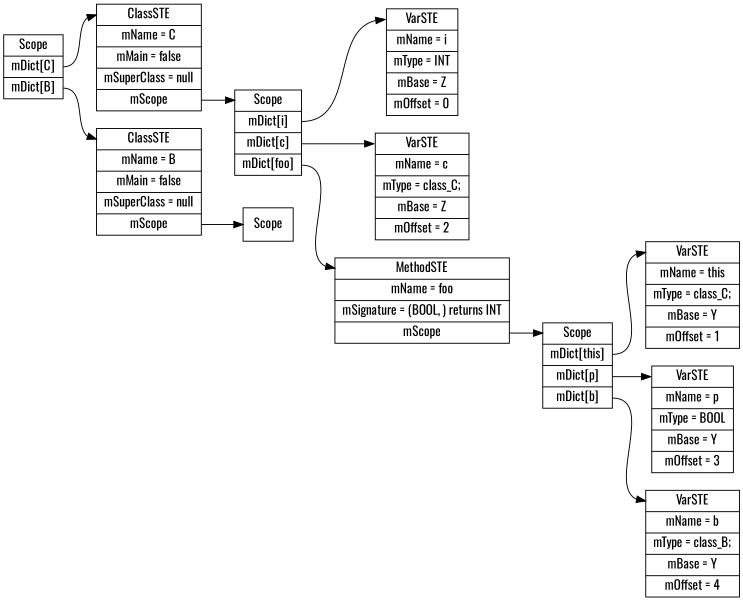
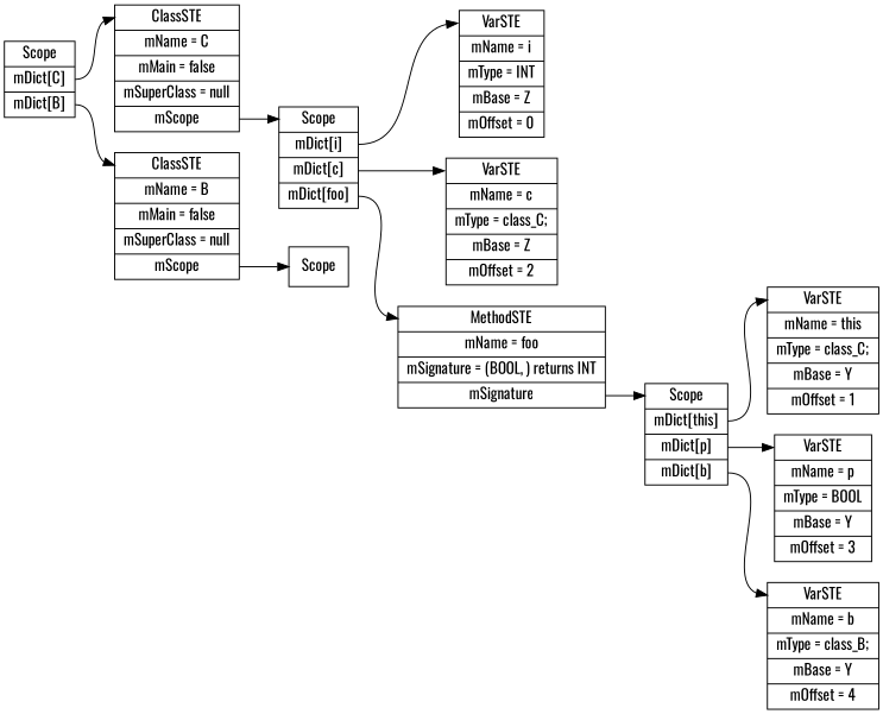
  digraph {
    rankdir=LR
    fontname=Oswald
    node [shape=record fontname=Oswald]
    edge [headport=f0 tailport=f1 fontname=Oswald]
    n1 [label=" <f0> Scope | <f1> mDict\[C\] | <f2> mDict\[B\] "]
    n2 [label=" <f0> ClassSTE | <f1> mName = C| <f2> mMain = false| <f3> mSuperClass = null| <f4> mScope "]
    n3 [label=" <f0> ClassSTE | <f1> mName = B| <f2> mMain = false| <f3> mSuperClass = null| <f4> mScope "]
    n4 [label=" <f0> Scope | <f1> mDict\[i\] | <f2> mDict\[c\] | <f3> mDict\[foo\] "]
    n5 [label=" <f0> VarSTE | <f1> mName = i| <f2> mType = INT| <f3> mBase = Z| <f4> mOffset = 0"]
    n6 [label=" <f0> VarSTE | <f1> mName = c| <f2> mType = class_C;| <f3> mBase = Z| <f4> mOffset = 2"]
-   n7 [label=" <f0> MethodSTE | <f1> mName = foo| <f2> mSignature = (BOOL, ) returns INT| <f3> mScope "]
+   n7 [label=" <f0> MethodSTE | <f1> mName = foo| <f2> mSignature = (BOOL, ) returns INT| <f3> mSignature "]
    n8 [label=" <f0> Scope | <f1> mDict\[this\] | <f2> mDict\[p\] | <f3> mDict\[b\] "]
    n9 [label=" <f0> VarSTE | <f1> mName = this| <f2> mType = class_C;| <f3> mBase = Y| <f4> mOffset = 1"]
    n10 [label=" <f0> VarSTE | <f1> mName = p| <f2> mType = BOOL| <f3> mBase = Y| <f4> mOffset = 3"]
    n11 [label=" <f0> VarSTE | <f1> mName = b| <f2> mType = class_B;| <f3> mBase = Y| <f4> mOffset = 4"]
    n12 [label=" <f0> Scope "]
    n1 -> n2
    n1 -> n3 [tailport=f2]
    n2 -> n4 [tailport=f4]
    n3 -> n12 [tailport=f4]
    n4 -> n5
    n4 -> n6 [tailport=f2]
    n4 -> n7 [tailport=f3]
    n7 -> n8 [tailport=f3]
    n8 -> n9
    n8 -> n10 [tailport=f2]
    n8 -> n11 [tailport=f3]
  }
